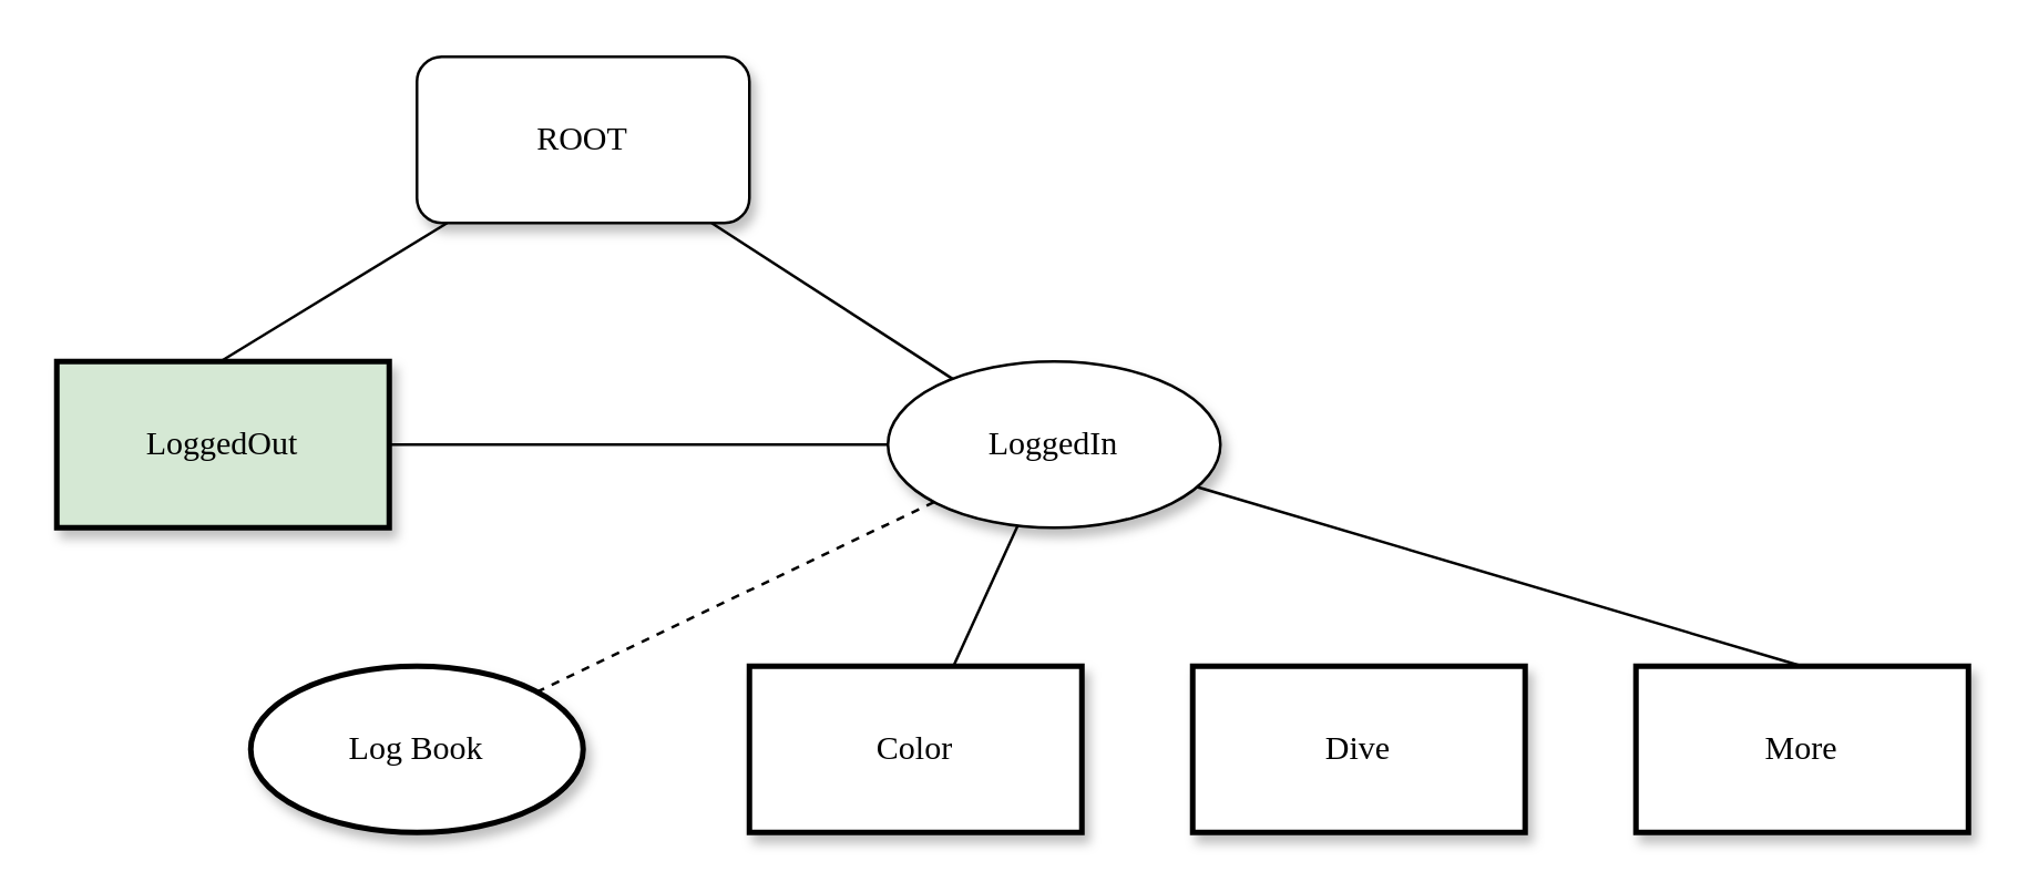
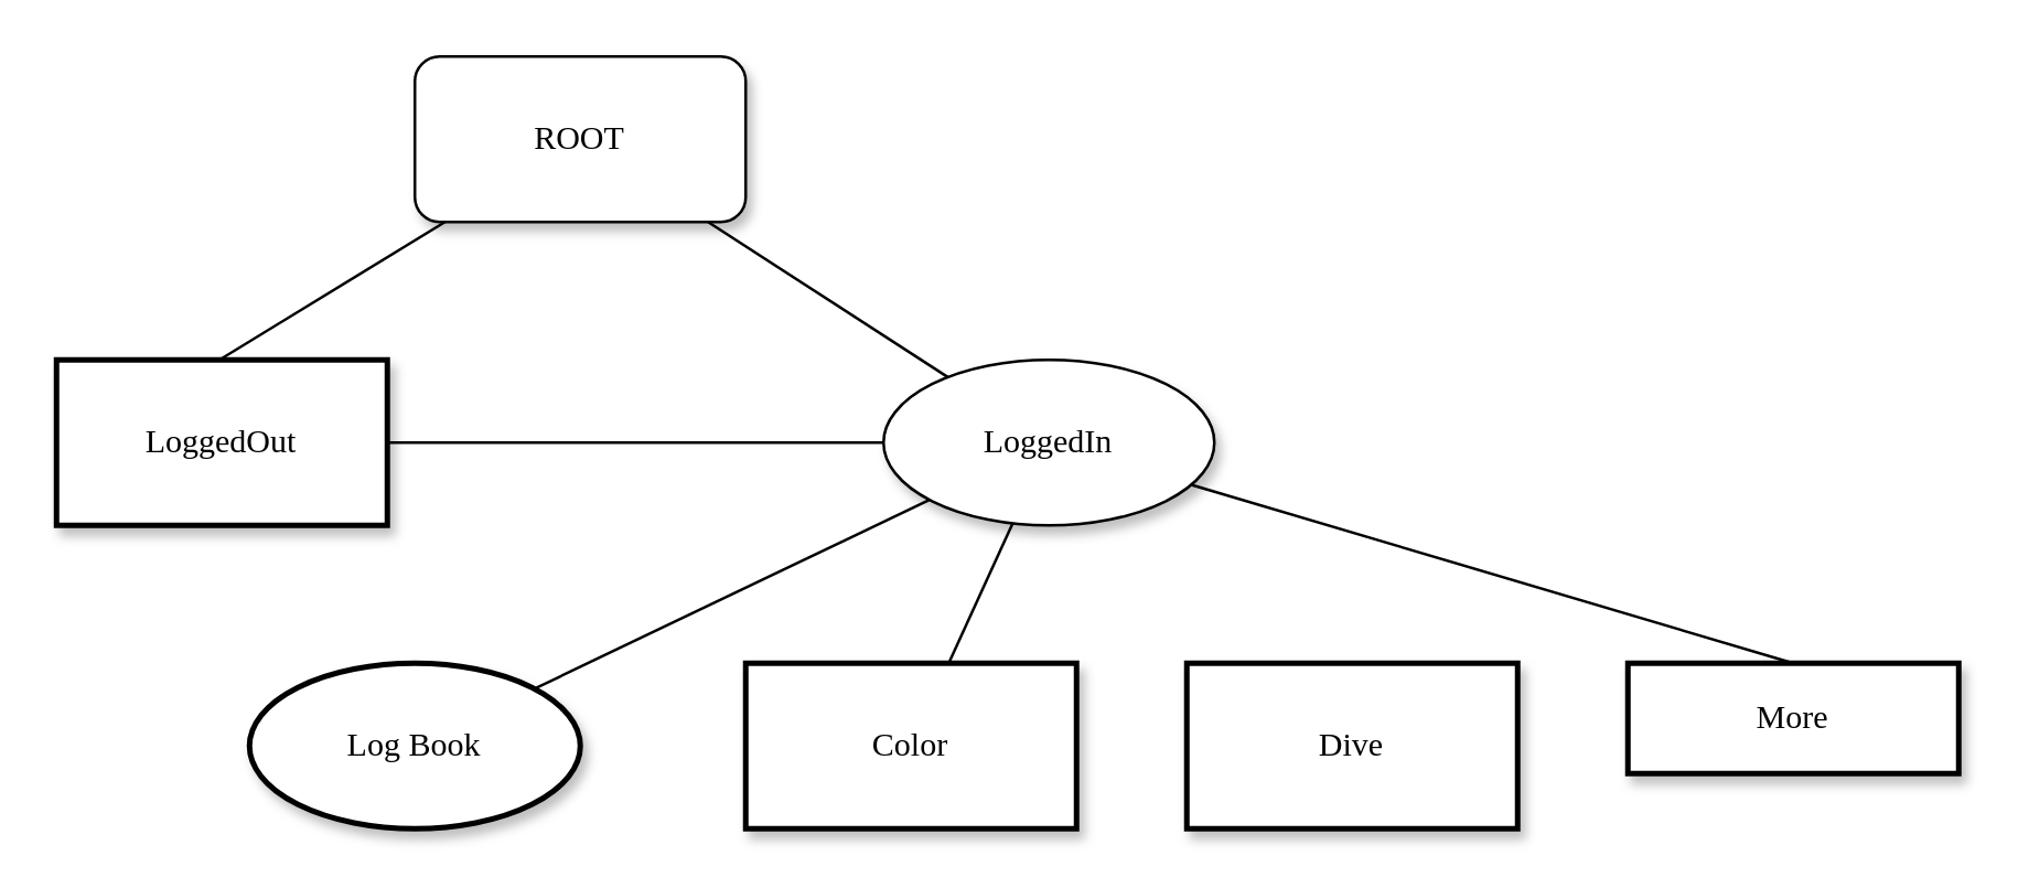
  <mxCell id="0" />
  <mxCell id="1" parent="0" />
  <mxCell id="2" value="ROOT" style="whiteSpace=wrap;html=1;rounded=1;shadow=1;labelBackgroundColor=none;strokeColor=#000000;strokeWidth=1;fillColor=#ffffff;fontFamily=Verdana;fontSize=12;fontColor=#000000;align=center;" parent="1" vertex="1"><mxGeometry x="150" y="20" width="120" height="60" as="geometry" /></mxCell>
  <mxCell id="3" value="" style="rounded=0;orthogonalLoop=1;jettySize=auto;html=1;endArrow=none;endFill=0;" edge="1" parent="1" source="5" target="14"><mxGeometry relative="1" as="geometry" /></mxCell>
  <mxCell id="4" style="edgeStyle=none;rounded=0;orthogonalLoop=1;jettySize=auto;html=1;entryX=0.5;entryY=0;entryDx=0;entryDy=0;endArrow=none;endFill=0;" edge="1" parent="1" source="5" target="13"><mxGeometry relative="1" as="geometry" /></mxCell>
  <mxCell id="5" value="LoggedIn" style="ellipse;whiteSpace=wrap;html=1;shadow=1;labelBackgroundColor=none;strokeColor=#000000;strokeWidth=1;fillColor=#ffffff;fontFamily=Verdana;fontSize=12;fontColor=#000000;align=center;" parent="1" vertex="1"><mxGeometry x="320" y="130" width="120" height="60" as="geometry" /></mxCell>
  <mxCell id="6" value="&lt;br&gt;" style="rounded=0;html=1;labelBackgroundColor=none;startArrow=none;startFill=0;startSize=5;endArrow=none;endFill=0;endSize=5;jettySize=auto;orthogonalLoop=1;strokeColor=#000000;strokeWidth=1;fontFamily=Verdana;fontSize=12;fontColor=#000000;" parent="1" source="2" target="5" edge="1"><mxGeometry x="-0.3" y="13" relative="1" as="geometry"><mxPoint as="offset" /></mxGeometry></mxCell>
  <mxCell id="7" value="&lt;br&gt;" style="edgeStyle=none;rounded=0;html=1;labelBackgroundColor=none;startArrow=none;startFill=0;startSize=5;endArrow=none;endFill=0;endSize=5;jettySize=auto;orthogonalLoop=1;strokeColor=#000000;strokeWidth=1;fontFamily=Verdana;fontSize=12;fontColor=#000000;" parent="1" source="2" edge="1"><mxGeometry x="-0.359" y="-11" relative="1" as="geometry"><mxPoint as="offset" /><mxPoint x="79.091" y="130" as="targetPoint" /></mxGeometry></mxCell>
  <mxCell id="8" value="&lt;span&gt;Log Book&lt;/span&gt;" style="ellipse;whiteSpace=wrap;html=1;shadow=1;labelBackgroundColor=none;strokeColor=#000000;strokeWidth=2;fillColor=#ffffff;fontFamily=Verdana;fontSize=12;fontColor=#000000;align=center;" parent="1" vertex="1"><mxGeometry x="90" y="240" width="120" height="60" as="geometry" /></mxCell>
  <mxCell id="9" value="&lt;span&gt;Color&lt;/span&gt;" style="whiteSpace=wrap;html=1;rounded=0;shadow=1;labelBackgroundColor=none;strokeColor=#000000;strokeWidth=2;fillColor=#ffffff;fontFamily=Verdana;fontSize=12;fontColor=#000000;align=center;" parent="1" vertex="1"><mxGeometry x="270" y="240" width="120" height="60" as="geometry" /></mxCell>
- <mxCell id="10" value="" style="edgeStyle=none;rounded=0;html=1;labelBackgroundColor=none;startArrow=none;startFill=0;startSize=5;endArrow=none;endFill=0;endSize=5;jettySize=auto;orthogonalLoop=1;strokeColor=#000000;strokeWidth=1;fontFamily=Verdana;fontSize=12;fontColor=#000000;dashed=1;" parent="1" source="5" target="8" edge="1"><mxGeometry x="-0.261" y="-13" relative="1" as="geometry"><mxPoint as="offset" /></mxGeometry></mxCell>
+ <mxCell id="10" value="" style="edgeStyle=none;rounded=0;html=1;labelBackgroundColor=none;startArrow=none;startFill=0;startSize=5;endArrow=none;endFill=0;endSize=5;jettySize=auto;orthogonalLoop=1;strokeColor=#000000;strokeWidth=1;fontFamily=Verdana;fontSize=12;fontColor=#000000;" parent="1" source="5" target="8" edge="1"><mxGeometry x="-0.261" y="-13" relative="1" as="geometry"><mxPoint as="offset" /></mxGeometry></mxCell>
  <mxCell id="11" value="" style="edgeStyle=none;rounded=0;html=1;labelBackgroundColor=none;startArrow=none;startFill=0;startSize=5;endArrow=none;endFill=0;endSize=5;jettySize=auto;orthogonalLoop=1;strokeColor=#000000;strokeWidth=1;fontFamily=Verdana;fontSize=12;fontColor=#000000;" parent="1" source="5" target="9" edge="1"><mxGeometry x="-0.129" y="17" relative="1" as="geometry"><mxPoint as="offset" /></mxGeometry></mxCell>
  <mxCell id="12" value="&lt;span&gt;Dive&lt;/span&gt;" style="whiteSpace=wrap;html=1;rounded=0;shadow=1;labelBackgroundColor=none;strokeColor=#000000;strokeWidth=2;fillColor=#ffffff;fontFamily=Verdana;fontSize=12;fontColor=#000000;align=center;" vertex="1" parent="1"><mxGeometry x="430" y="240" width="120" height="60" as="geometry" /></mxCell>
- <mxCell id="13" value="&lt;span&gt;More&lt;/span&gt;" style="whiteSpace=wrap;html=1;rounded=0;shadow=1;labelBackgroundColor=none;strokeColor=#000000;strokeWidth=2;fillColor=#ffffff;fontFamily=Verdana;fontSize=12;fontColor=#000000;align=center;" vertex="1" parent="1"><mxGeometry x="590" y="240" width="120" height="60" as="geometry" /></mxCell>
- <mxCell id="14" value="&lt;span&gt;LoggedOut&lt;/span&gt;" style="whiteSpace=wrap;html=1;rounded=0;shadow=1;labelBackgroundColor=none;strokeColor=#000000;strokeWidth=2;fillColor=#d5e8d4;fontFamily=Verdana;fontSize=12;fontColor=#000000;align=center;" vertex="1" parent="1"><mxGeometry x="20" y="130" width="120" height="60" as="geometry" /></mxCell>
+ <mxCell id="13" value="&lt;span&gt;More&lt;/span&gt;" style="whiteSpace=wrap;html=1;rounded=0;shadow=1;labelBackgroundColor=none;strokeColor=#000000;strokeWidth=2;fillColor=#ffffff;fontFamily=Verdana;fontSize=12;fontColor=#000000;align=center;" vertex="1" parent="1"><mxGeometry x="590" y="240" width="120" height="40" as="geometry" /></mxCell>
+ <mxCell id="14" value="&lt;span&gt;LoggedOut&lt;/span&gt;" style="whiteSpace=wrap;html=1;rounded=0;shadow=1;labelBackgroundColor=none;strokeColor=#000000;strokeWidth=2;fillColor=#ffffff;fontFamily=Verdana;fontSize=12;fontColor=#000000;align=center;" vertex="1" parent="1"><mxGeometry x="20" y="130" width="120" height="60" as="geometry" /></mxCell>
